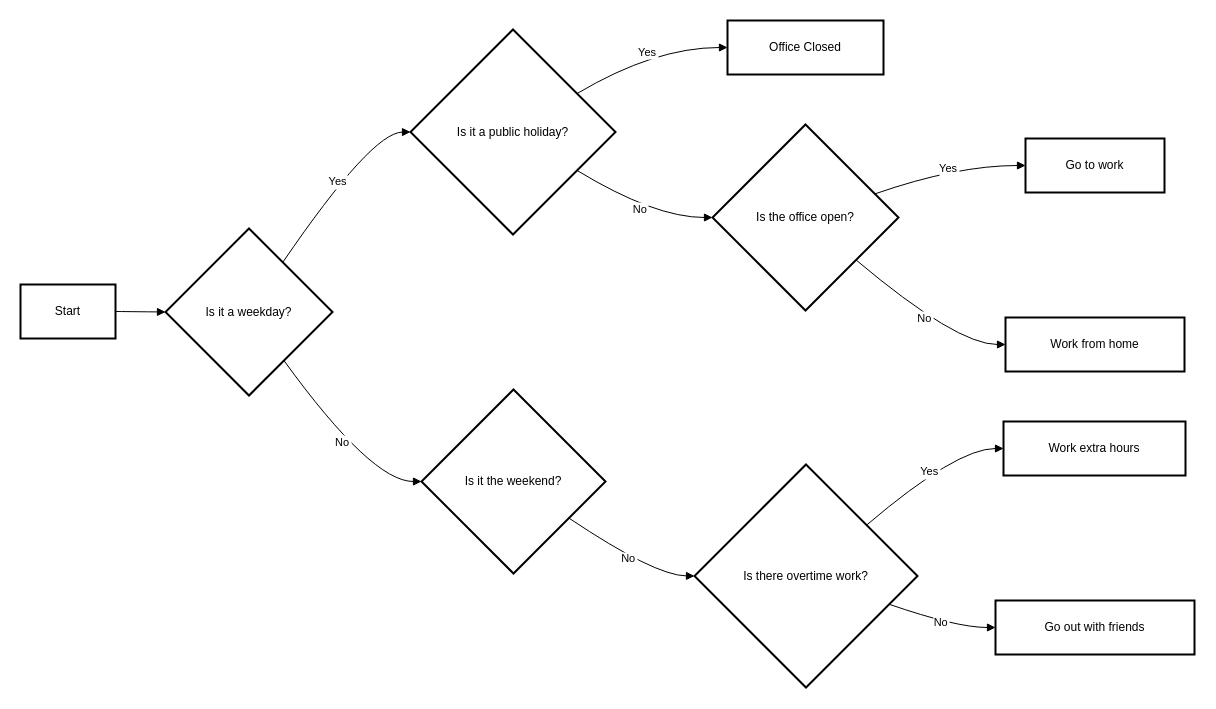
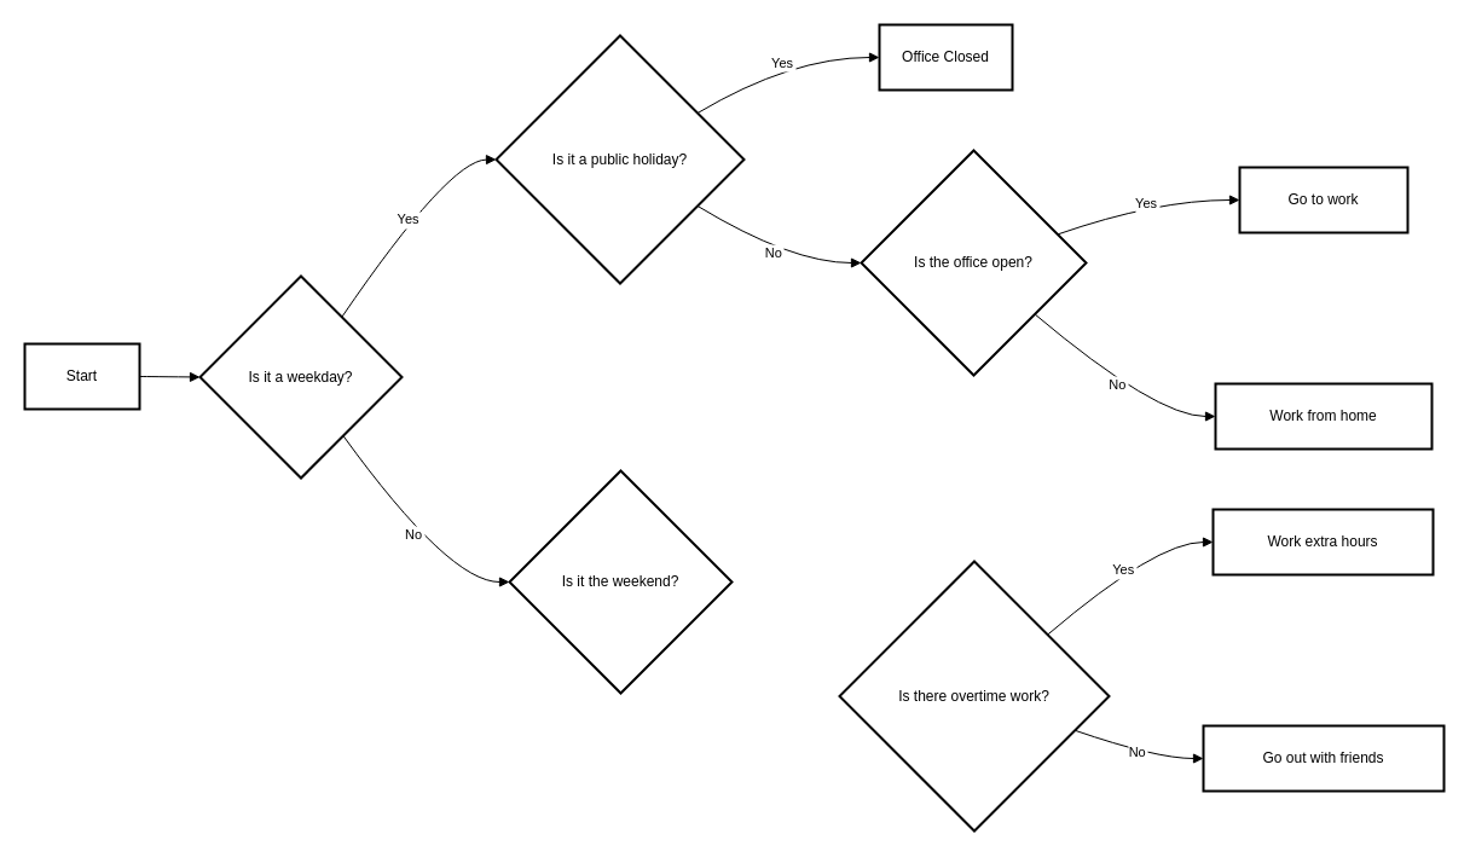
  <mxCell id="0" />
  <mxCell id="1" parent="0" />
  <mxCell id="2" value="Start" style="whiteSpace=wrap;strokeWidth=2;" vertex="1" parent="1"><mxGeometry x="20" y="284" width="95" height="54" as="geometry" /></mxCell>
  <mxCell id="3" value="Is it a weekday?" style="rhombus;strokeWidth=2;whiteSpace=wrap;" vertex="1" parent="1"><mxGeometry x="165" y="228" width="167" height="167" as="geometry" /></mxCell>
  <mxCell id="4" value="Is it a public holiday?" style="rhombus;strokeWidth=2;whiteSpace=wrap;" vertex="1" parent="1"><mxGeometry x="410" y="29" width="205" height="205" as="geometry" /></mxCell>
- <mxCell id="5" value="Office Closed" style="whiteSpace=wrap;strokeWidth=2;" vertex="1" parent="1"><mxGeometry x="727" y="20" width="156" height="54" as="geometry" /></mxCell>
+ <mxCell id="5" value="Office Closed" style="whiteSpace=wrap;strokeWidth=2;" vertex="1" parent="1"><mxGeometry x="727" y="20" width="110" height="54" as="geometry" /></mxCell>
  <mxCell id="6" value="Is the office open?" style="rhombus;strokeWidth=2;whiteSpace=wrap;" vertex="1" parent="1"><mxGeometry x="712" y="124" width="186" height="186" as="geometry" /></mxCell>
  <mxCell id="7" value="Go to work" style="whiteSpace=wrap;strokeWidth=2;" vertex="1" parent="1"><mxGeometry x="1025" y="138" width="139" height="54" as="geometry" /></mxCell>
  <mxCell id="8" value="Work from home" style="whiteSpace=wrap;strokeWidth=2;" vertex="1" parent="1"><mxGeometry x="1005" y="317" width="179" height="54" as="geometry" /></mxCell>
  <mxCell id="9" value="Is it the weekend?" style="rhombus;strokeWidth=2;whiteSpace=wrap;" vertex="1" parent="1"><mxGeometry x="421" y="389" width="184" height="184" as="geometry" /></mxCell>
  <mxCell id="10" value="Is there overtime work?" style="rhombus;strokeWidth=2;whiteSpace=wrap;" vertex="1" parent="1"><mxGeometry x="694" y="464" width="223" height="223" as="geometry" /></mxCell>
  <mxCell id="11" value="Work extra hours" style="whiteSpace=wrap;strokeWidth=2;" vertex="1" parent="1"><mxGeometry x="1003" y="421" width="182" height="54" as="geometry" /></mxCell>
  <mxCell id="12" value="Go out with friends" style="whiteSpace=wrap;strokeWidth=2;" vertex="1" parent="1"><mxGeometry x="995" y="600" width="199" height="54" as="geometry" /></mxCell>
  <mxCell id="13" value="" style="curved=1;startArrow=none;endArrow=block;exitX=1;exitY=0.5;entryX=0;entryY=0.5;" edge="1" parent="1" source="2" target="3"><mxGeometry relative="1" as="geometry"><Array as="points" /></mxGeometry></mxCell>
  <mxCell id="14" value="Yes" style="curved=1;startArrow=none;endArrow=block;exitX=0.84;exitY=0;entryX=0;entryY=0.5;" edge="1" parent="1" source="3" target="4"><mxGeometry relative="1" as="geometry"><Array as="points"><mxPoint x="371" y="132" /></Array></mxGeometry></mxCell>
  <mxCell id="15" value="Yes" style="curved=1;startArrow=none;endArrow=block;exitX=1;exitY=0.2;entryX=0;entryY=0.5;" edge="1" parent="1" source="4" target="5"><mxGeometry relative="1" as="geometry"><Array as="points"><mxPoint x="654" y="47" /></Array></mxGeometry></mxCell>
  <mxCell id="16" value="No" style="curved=1;startArrow=none;endArrow=block;exitX=1;exitY=0.8;entryX=0;entryY=0.5;" edge="1" parent="1" source="4" target="6"><mxGeometry relative="1" as="geometry"><Array as="points"><mxPoint x="654" y="217" /></Array></mxGeometry></mxCell>
  <mxCell id="17" value="Yes" style="curved=1;startArrow=none;endArrow=block;exitX=1;exitY=0.33;entryX=0;entryY=0.5;" edge="1" parent="1" source="6" target="7"><mxGeometry relative="1" as="geometry"><Array as="points"><mxPoint x="956" y="165" /></Array></mxGeometry></mxCell>
  <mxCell id="18" value="No" style="curved=1;startArrow=none;endArrow=block;exitX=1;exitY=0.92;entryX=0;entryY=0.5;" edge="1" parent="1" source="6" target="8"><mxGeometry relative="1" as="geometry"><Array as="points"><mxPoint x="956" y="344" /></Array></mxGeometry></mxCell>
  <mxCell id="19" value="No" style="curved=1;startArrow=none;endArrow=block;exitX=0.86;exitY=1;entryX=0;entryY=0.5;" edge="1" parent="1" source="3" target="9"><mxGeometry relative="1" as="geometry"><Array as="points"><mxPoint x="371" y="481" /></Array></mxGeometry></mxCell>
- <mxCell id="20" value="No" style="curved=1;startArrow=none;endArrow=block;exitX=1;exitY=0.83;entryX=0;entryY=0.5;" edge="1" parent="1" source="9" target="10"><mxGeometry relative="1" as="geometry"><Array as="points"><mxPoint x="654" y="575" /></Array></mxGeometry></mxCell>
  <mxCell id="21" value="Yes" style="curved=1;startArrow=none;endArrow=block;exitX=1;exitY=0.08;entryX=0;entryY=0.5;" edge="1" parent="1" source="10" target="11"><mxGeometry relative="1" as="geometry"><Array as="points"><mxPoint x="956" y="448" /></Array></mxGeometry></mxCell>
  <mxCell id="22" value="No" style="curved=1;startArrow=none;endArrow=block;exitX=1;exitY=0.67;entryX=0;entryY=0.5;" edge="1" parent="1" source="10" target="12"><mxGeometry relative="1" as="geometry"><Array as="points"><mxPoint x="956" y="627" /></Array></mxGeometry></mxCell>
